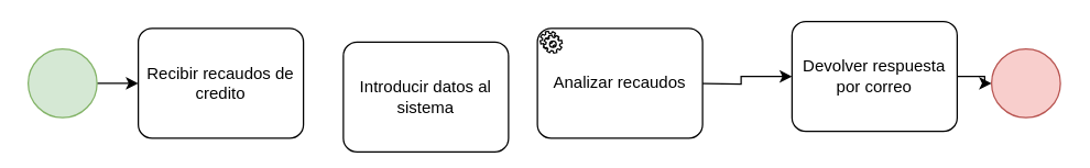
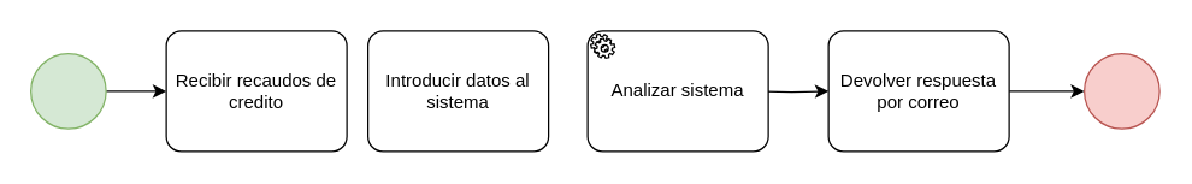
  <mxCell id="0" />
  <mxCell id="1" parent="0" />
  <mxCell id="2" style="edgeStyle=orthogonalEdgeStyle;rounded=0;orthogonalLoop=1;jettySize=auto;html=1;" edge="1" parent="1" source="3" target="4"><mxGeometry relative="1" as="geometry" /></mxCell>
  <mxCell id="3" value="" style="points=[[0.145,0.145,0],[0.5,0,0],[0.855,0.145,0],[1,0.5,0],[0.855,0.855,0],[0.5,1,0],[0.145,0.855,0],[0,0.5,0]];shape=mxgraph.bpmn.event;html=1;verticalLabelPosition=bottom;labelBackgroundColor=#ffffff;verticalAlign=top;align=center;perimeter=ellipsePerimeter;outlineConnect=0;aspect=fixed;outline=standard;symbol=general;fillColor=#d5e8d4;strokeColor=#82b366;" vertex="1" parent="1"><mxGeometry x="20" y="35" width="50" height="50" as="geometry" /></mxCell>
- <mxCell id="4" value="Recibir recaudos de credito" style="points=[[0.25,0,0],[0.5,0,0],[0.75,0,0],[1,0.25,0],[1,0.5,0],[1,0.75,0],[0.75,1,0],[0.5,1,0],[0.25,1,0],[0,0.75,0],[0,0.5,0],[0,0.25,0]];shape=mxgraph.bpmn.task;whiteSpace=wrap;rectStyle=rounded;size=10;taskMarker=abstract;" vertex="1" parent="1"><mxGeometry x="100" y="20" width="120" height="80" as="geometry" /></mxCell>
+ <mxCell id="4" value="Recibir recaudos de credito" style="points=[[0.25,0,0],[0.5,0,0],[0.75,0,0],[1,0.25,0],[1,0.5,0],[1,0.75,0],[0.75,1,0],[0.5,1,0],[0.25,1,0],[0,0.75,0],[0,0.5,0],[0,0.25,0]];shape=mxgraph.bpmn.task;whiteSpace=wrap;rectStyle=rounded;size=10;taskMarker=abstract;" vertex="1" parent="1"><mxGeometry x="110" y="20" width="120" height="80" as="geometry" /></mxCell>
  <mxCell id="5" style="edgeStyle=orthogonalEdgeStyle;rounded=0;orthogonalLoop=1;jettySize=auto;html=1;exitX=1;exitY=0.5;exitDx=0;exitDy=0;exitPerimeter=0;" edge="1" parent="1" source="6" target="7"><mxGeometry relative="1" as="geometry" /></mxCell>
- <mxCell id="6" value="Devolver respuesta por correo" style="points=[[0.25,0,0],[0.5,0,0],[0.75,0,0],[1,0.25,0],[1,0.5,0],[1,0.75,0],[0.75,1,0],[0.5,1,0],[0.25,1,0],[0,0.75,0],[0,0.5,0],[0,0.25,0]];shape=mxgraph.bpmn.task;whiteSpace=wrap;rectStyle=rounded;size=10;taskMarker=abstract;" vertex="1" parent="1"><mxGeometry x="575" y="15" width="120" height="80" as="geometry" /></mxCell>
+ <mxCell id="6" value="Devolver respuesta por correo" style="points=[[0.25,0,0],[0.5,0,0],[0.75,0,0],[1,0.25,0],[1,0.5,0],[1,0.75,0],[0.75,1,0],[0.5,1,0],[0.25,1,0],[0,0.75,0],[0,0.5,0],[0,0.25,0]];shape=mxgraph.bpmn.task;whiteSpace=wrap;rectStyle=rounded;size=10;taskMarker=abstract;" vertex="1" parent="1"><mxGeometry x="550" y="20" width="120" height="80" as="geometry" /></mxCell>
  <mxCell id="7" value="" style="points=[[0.145,0.145,0],[0.5,0,0],[0.855,0.145,0],[1,0.5,0],[0.855,0.855,0],[0.5,1,0],[0.145,0.855,0],[0,0.5,0]];shape=mxgraph.bpmn.event;html=1;verticalLabelPosition=bottom;labelBackgroundColor=#ffffff;verticalAlign=top;align=center;perimeter=ellipsePerimeter;outlineConnect=0;aspect=fixed;outline=standard;symbol=general;fillColor=#f8cecc;strokeColor=#b85450;" vertex="1" parent="1"><mxGeometry x="720" y="35" width="50" height="50" as="geometry" /></mxCell>
  <mxCell id="8" style="edgeStyle=orthogonalEdgeStyle;rounded=0;orthogonalLoop=1;jettySize=auto;html=1;exitX=1;exitY=0.5;exitDx=0;exitDy=0;exitPerimeter=0;" edge="1" parent="1" target="6"><mxGeometry relative="1" as="geometry"><mxPoint x="500" y="60" as="sourcePoint" /></mxGeometry></mxCell>
- <mxCell id="9" value="Introducir datos al sistema" style="points=[[0.25,0,0],[0.5,0,0],[0.75,0,0],[1,0.25,0],[1,0.5,0],[1,0.75,0],[0.75,1,0],[0.5,1,0],[0.25,1,0],[0,0.75,0],[0,0.5,0],[0,0.25,0]];shape=mxgraph.bpmn.task;whiteSpace=wrap;rectStyle=rounded;size=10;taskMarker=abstract;" vertex="1" parent="1"><mxGeometry x="249" y="30" width="120" height="80" as="geometry" /></mxCell>
- <mxCell id="10" value="Analizar recaudos" style="points=[[0.25,0,0],[0.5,0,0],[0.75,0,0],[1,0.25,0],[1,0.5,0],[1,0.75,0],[0.75,1,0],[0.5,1,0],[0.25,1,0],[0,0.75,0],[0,0.5,0],[0,0.25,0]];shape=mxgraph.bpmn.task;whiteSpace=wrap;rectStyle=rounded;size=10;taskMarker=service;" vertex="1" parent="1"><mxGeometry x="390" y="20" width="120" height="80" as="geometry" /></mxCell>
+ <mxCell id="9" value="Introducir datos al sistema" style="points=[[0.25,0,0],[0.5,0,0],[0.75,0,0],[1,0.25,0],[1,0.5,0],[1,0.75,0],[0.75,1,0],[0.5,1,0],[0.25,1,0],[0,0.75,0],[0,0.5,0],[0,0.25,0]];shape=mxgraph.bpmn.task;whiteSpace=wrap;rectStyle=rounded;size=10;taskMarker=abstract;" vertex="1" parent="1"><mxGeometry x="244" y="20" width="120" height="80" as="geometry" /></mxCell>
+ <mxCell id="10" value="Analizar sistema" style="points=[[0.25,0,0],[0.5,0,0],[0.75,0,0],[1,0.25,0],[1,0.5,0],[1,0.75,0],[0.75,1,0],[0.5,1,0],[0.25,1,0],[0,0.75,0],[0,0.5,0],[0,0.25,0]];shape=mxgraph.bpmn.task;whiteSpace=wrap;rectStyle=rounded;size=10;taskMarker=service;" vertex="1" parent="1"><mxGeometry x="390" y="20" width="120" height="80" as="geometry" /></mxCell>
